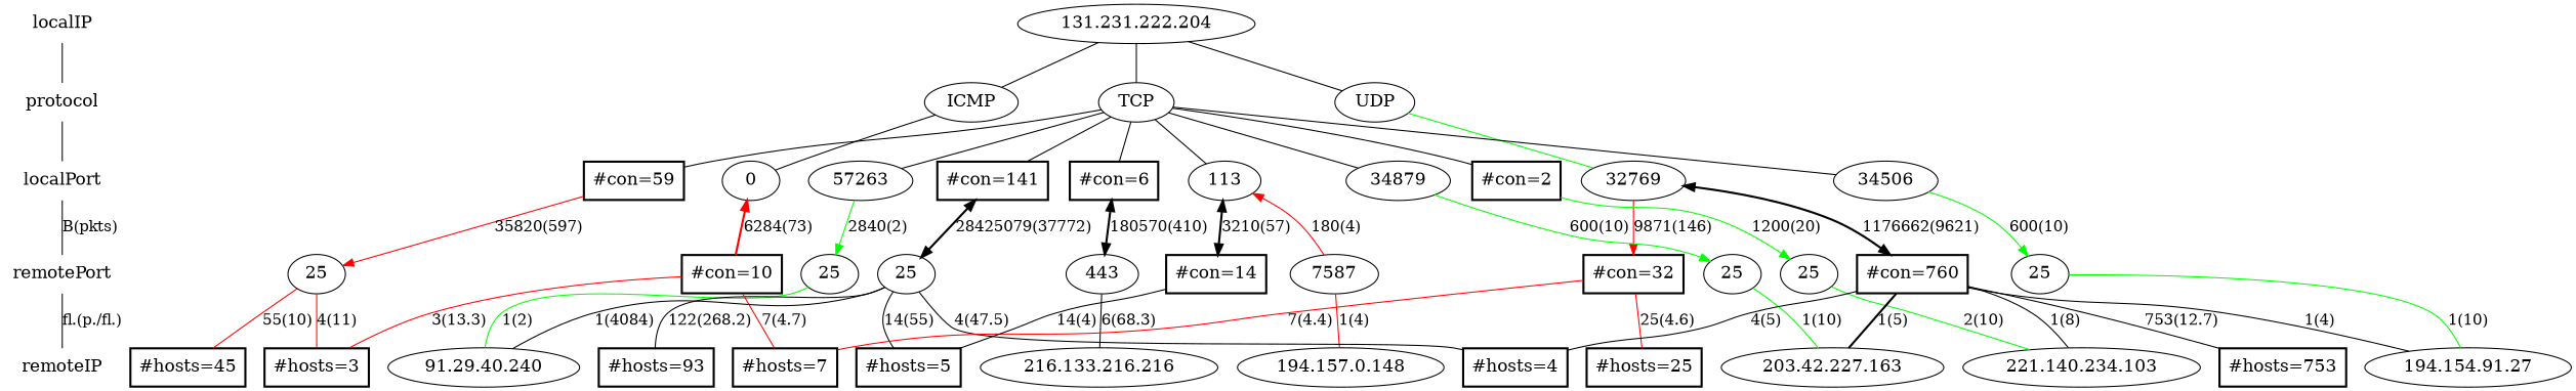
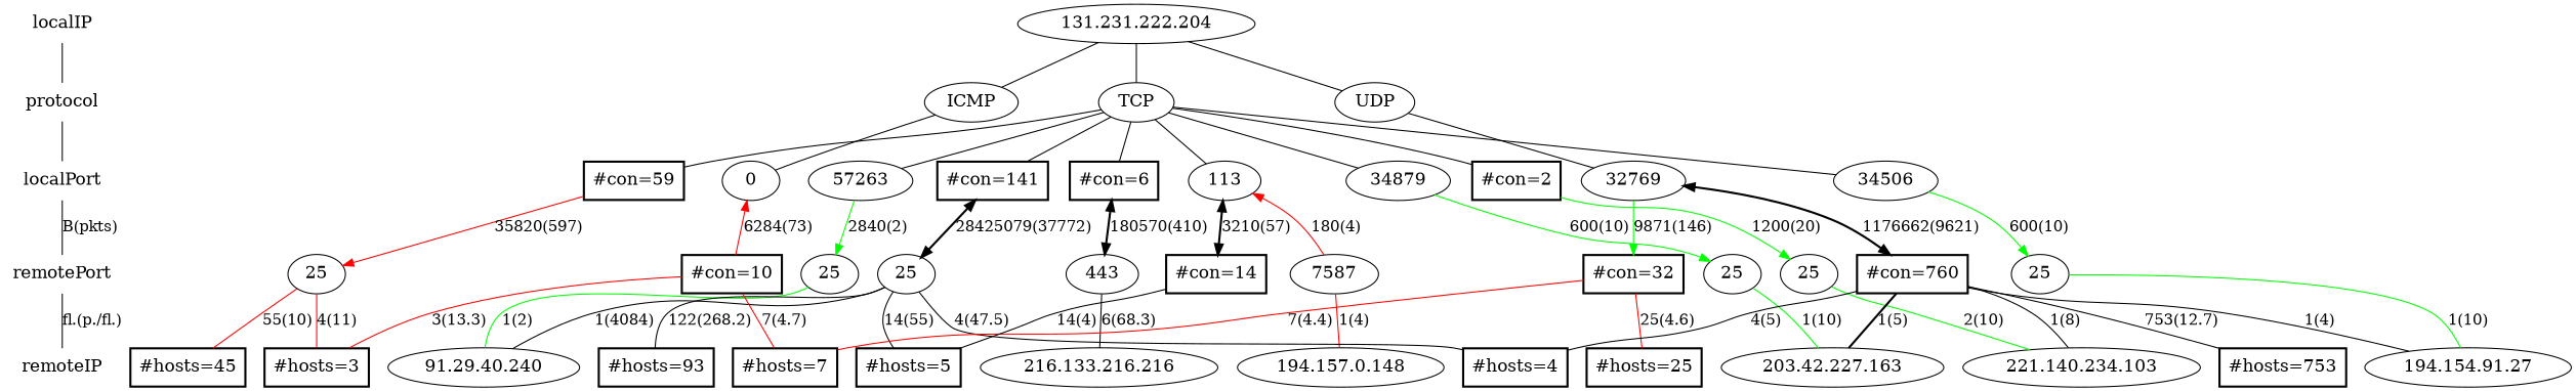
  graph {
    rankdir=TB
    node [fontsize=16 shape=ellipse]
    localIP [shape=plaintext]
    n2 [label="131.231.222.204"]
    protocol [shape=plaintext]
    n4 [label=ICMP]
    n5 [label=UDP]
    n6 [label=TCP]
    localPort [shape=plaintext]
    n8 [label=113]
    n9 [label=32769]
    n10 [label=34506]
    n11 [label=0]
    n12 [label=57263]
    n13 [label=34879]
    n14 [label="#con=2" shape=box style=bold]
    n15 [label="#con=6" shape=box style=bold]
    n16 [label="#con=59" shape=box style=bold]
    n17 [label="#con=141" shape=box style=bold]
    remotePort [shape=plaintext]
    n19 [label=7587]
    n20 [label=25]
    n21 [label=25]
    n22 [label=25]
    n23 [label=25]
    n24 [label=443]
    n25 [label=25]
    n26 [label=25]
    n27 [label="#con=32" shape=box style=bold]
    n28 [label="#con=10" shape=box style=bold]
    n29 [label="#con=14" shape=box style=bold]
    n30 [label="#con=760" shape=box style=bold]
    remoteIP [shape=plaintext]
    n32 [label="194.154.91.27"]
    n33 [label="203.42.227.163"]
    n34 [label="221.140.234.103"]
    n35 [label="194.157.0.148"]
    n36 [label="91.29.40.240"]
    n37 [label="216.133.216.216"]
    n38 [label="#hosts=4" shape=box style=bold]
    n39 [label="#hosts=45" shape=box style=bold]
    n40 [label="#hosts=5" shape=box style=bold]
    n41 [label="#hosts=3" shape=box style=bold]
    n42 [label="#hosts=93" shape=box style=bold]
    n43 [label="#hosts=753" shape=box style=bold]
    n44 [label="#hosts=7" shape=box style=bold]
    n45 [label="#hosts=25" shape=box style=bold]
    subgraph sub_1 {
      rank=same
      localIP
      n2
    }
    subgraph sub_2 {
      rank=same
      protocol
      n4
      n5
      n6
    }
    subgraph sub_3 {
      rank=same
      localPort
      n8
      n9
      n10
      n11
      n12
      n13
      n14
      n15
      n16
      n17
    }
    subgraph sub_4 {
      rank=same
      remotePort
      n19
      n20
      n21
      n22
      n23
      n24
      n25
      n26
      n27
      n28
      n29
      n30
    }
    subgraph sub_5 {
      rank=same
      remoteIP
      n32
      n33
      n34
      n35
      n36
      n37
      n38
      n39
      n40
      n41
      n42
      n43
      n44
      n45
    }
    localIP -- protocol
    n2 -- n4
    n2 -- n5
    n2 -- n6
    protocol -- localPort
    n4 -- n11
-   n5 -- n9 [color=green]
+   n5 -- n9
    n6 -- n8
    n6 -- n10
    n6 -- n12
    n6 -- n13
    n6 -- n14
    n6 -- n15
    n6 -- n16
    n6 -- n17
    localPort -- remotePort [label="B(pkts)"]
    n8 -- n19 [color=red dir=back label="180(4)"]
    n8 -- n29 [dir=both label="3210(57)" style=bold]
-   n9 -- n27 [color=red dir=forward label="9871(146)"]
+   n9 -- n27 [color=green dir=forward label="9871(146)"]
    n9 -- n30 [dir=both label="1176662(9621)" style=bold]
    n10 -- n22 [color=green dir=forward label="600(10)"]
-   n11 -- n28 [color=red dir=back label="6284(73)" style=bold]
+   n11 -- n28 [color=red dir=back label="6284(73)"]
    n12 -- n21 [color=green dir=forward label="2840(2)"]
    n13 -- n20 [color=green dir=forward label="600(10)"]
    n14 -- n23 [color=green dir=forward label="1200(20)"]
    n15 -- n24 [dir=both label="180570(410)" style=bold]
    n16 -- n26 [color=red dir=forward label="35820(597)"]
    n17 -- n25 [dir=both label="28425079(37772)" style=bold]
    remotePort -- remoteIP [label="fl.(p./fl.)"]
    n19 -- n35 [color=red label="1(4)"]
    n20 -- n33 [color=green label="1(10)"]
    n21 -- n36 [color=green label="1(2)"]
    n22 -- n32 [color=green label="1(10)"]
    n23 -- n34 [color=green label="2(10)"]
    n24 -- n37 [label="6(68.3)"]
    n25 -- n36 [label="1(4084)"]
    n25 -- n38 [label="4(47.5)"]
    n25 -- n40 [label="14(55)"]
    n25 -- n42 [label="122(268.2)"]
    n26 -- n39 [color=red label="55(10)"]
    n26 -- n41 [color=red label="4(11)"]
    n27 -- n44 [color=red label="7(4.4)"]
    n27 -- n45 [color=red label="25(4.6)"]
    n28 -- n41 [color=red label="3(13.3)"]
    n28 -- n44 [color=red label="7(4.7)"]
    n29 -- n40 [label="14(4)"]
    n30 -- n32 [label="1(4)"]
    n30 -- n33 [label="1(5)" style=bold]
    n30 -- n34 [label="1(8)"]
    n30 -- n38 [label="4(5)"]
    n30 -- n43 [label="753(12.7)"]
  }
